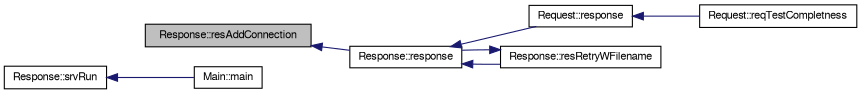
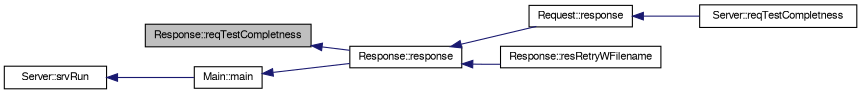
  digraph {
    rankdir=LR
    node [color=black fontname=FreeSans fontsize=10 shape=record]
    edge [color=midnightblue dir=back fontname=FreeSans fontsize=10 labelfontname=FreeSans labelfontsize=10 style=solid]
-   n1 [fillcolor=grey75 fontcolor=black height=0.2 label="Response::resAddConnection" style=filled width=0.4]
+   n1 [fillcolor=grey75 fontcolor=black height=0.2 label="Response::reqTestCompletness" style=filled width=0.4]
    n2 [height=0.2 label="Response::response" width=0.4]
    n3 [height=0.2 label="Request::response" width=0.4]
    n4 [height=0.2 label="Response::resRetryWFilename" width=0.4]
-   n5 [height=0.2 label="Request::reqTestCompletness" width=0.4]
-   n6 [height=0.2 label="Response::srvRun" width=0.4]
+   n5 [height=0.2 label="Server::reqTestCompletness" width=0.4]
+   n6 [height=0.2 label="Server::srvRun" width=0.4]
    n7 [height=0.2 label="Main::main" width=0.4]
    n1 -> n2
    n2 -> n3
    n2 -> n4
    n3 -> n5
-   n4 -> n2
+   n7 -> n2
    n6 -> n7
  }
